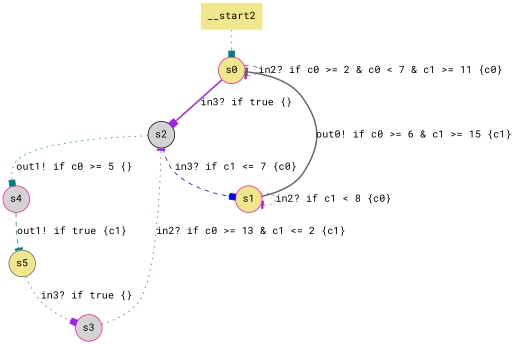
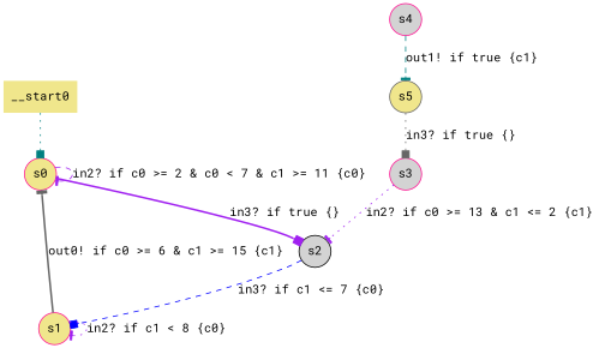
  digraph {
    fontname="Roboto Mono"
    node [color=deeppink fillcolor=khaki fontname="Roboto Mono" shape=circle style=filled margin=0]
    edge [arrowhead=box color=purple fontname="Roboto Mono" style=dotted]
-   __start0 [shape=none label=__start2 margin=""]
+   __start0 [shape=none margin=""]
    n2 [label=s0]
    n3 [color=black fillcolor=lightgrey label=s2]
    n4 [label=s1]
    n5 [fillcolor=lightgrey label=s4]
    n6 [color=gray40 label=s5]
    n7 [fillcolor=lightgrey label=s3]
    __start0 -> n2 [color=teal]
    n2 -> n2 [arrowhead=tee label="in2? if c0 >= 2 & c0 < 7 & c1 >= 11 {c0} " style=dashed]
    n2 -> n3 [label="in3? if true {} " style=bold]
    n3 -> n4 [color=blue label="in3? if c1 <= 7 {c0} " style=dashed]
-   n3 -> n5 [color=teal label="out1! if c0 >= 5 {} "]
    n4 -> n2 [arrowhead=tee color=gray40 label="out0! if c0 >= 6 & c1 >= 15 {c1} " style=bold]
    n4 -> n4 [arrowhead=tee label="in2? if c1 < 8 {c0} "]
    n5 -> n6 [arrowhead=tee color=teal label="out1! if true {c1} " style=dashed]
-   n6 -> n7 [label="in3? if true {} "]
+   n6 -> n7 [color=gray40 label="in3? if true {} "]
    n7 -> n3 [arrowhead=tee label="in2? if c0 >= 13 & c1 <= 2 {c1} "]
  }
